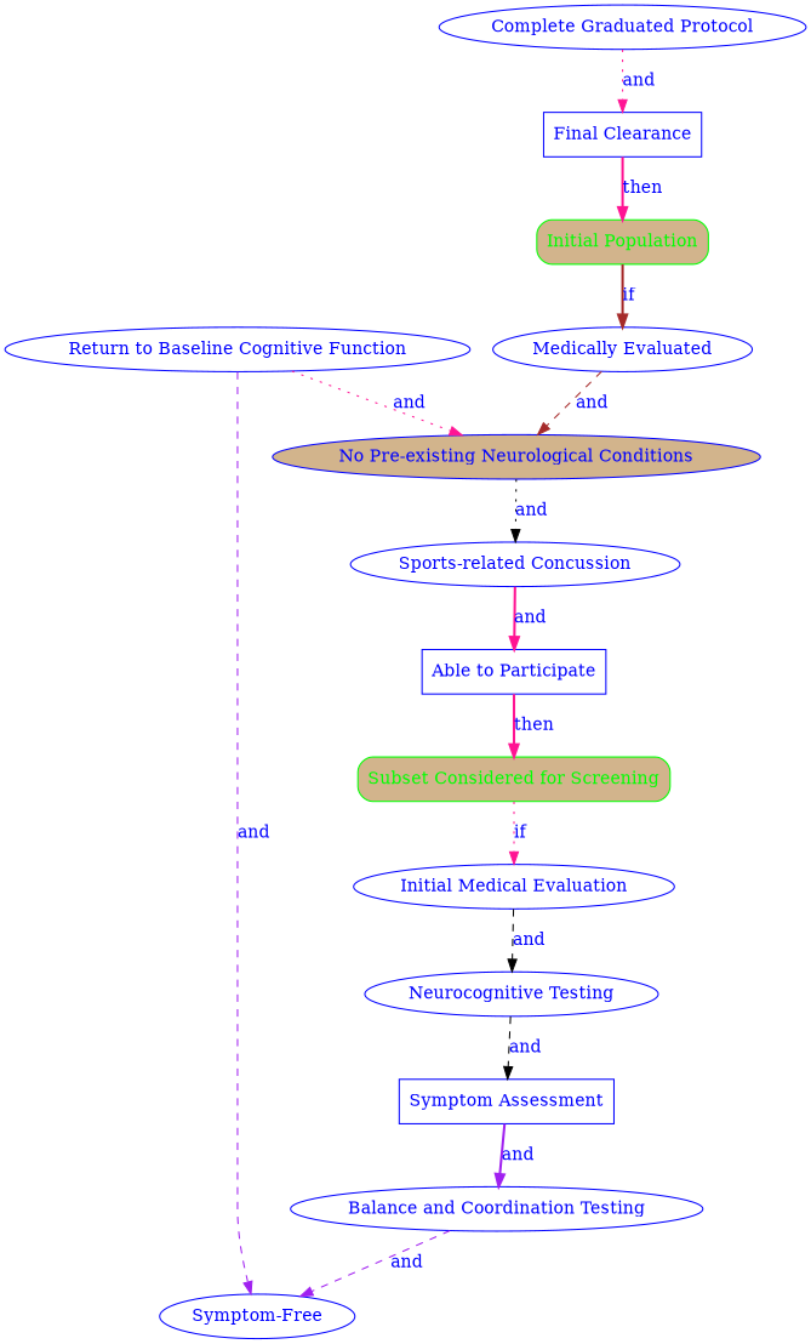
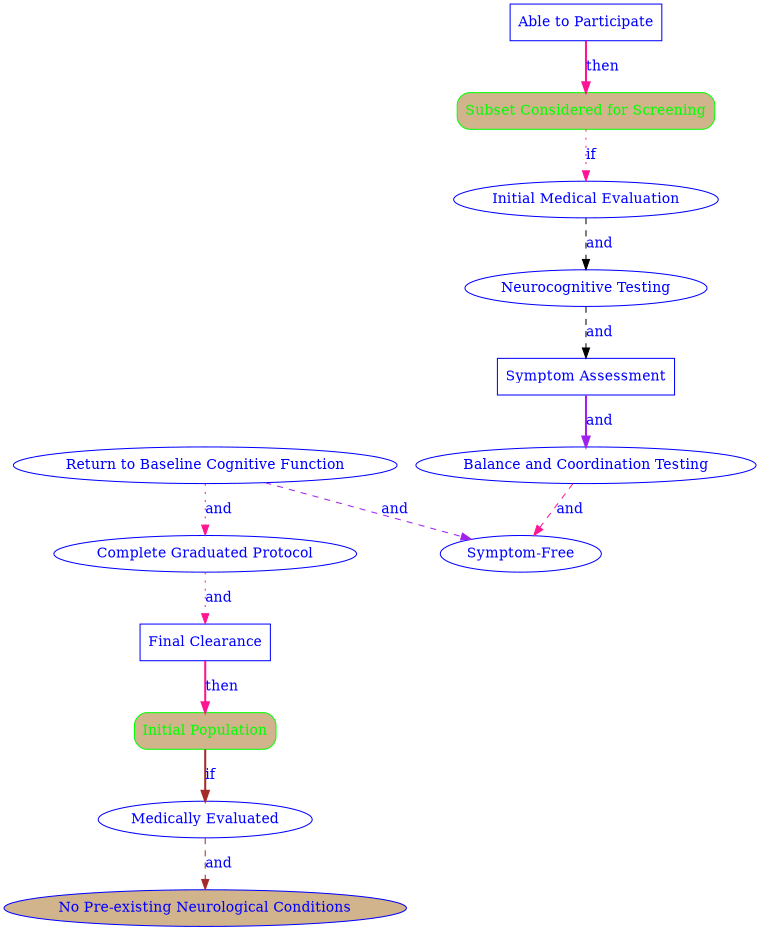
  digraph {
    rankdir=TB
    node [color=blue fillcolor=white fontcolor=blue shape=ellipse style=filled]
    edge [color=deeppink fontcolor=blue style=bold]
    n1 [color=green fillcolor=tan fontcolor=green label="Initial Population" shape=box style="rounded,filled"]
    n2 [label="Medically Evaluated"]
    n3 [fillcolor=tan label="No Pre-existing Neurological Conditions"]
    n4 [color=green fillcolor=tan fontcolor=green label="Subset Considered for Screening" shape=box style="rounded,filled"]
    n5 [label="Initial Medical Evaluation"]
    n6 [label="Neurocognitive Testing"]
-   n7 [label="Sports-related Concussion"]
    n8 [label="Able to Participate" shape=box]
    n9 [label="Symptom Assessment" shape=box]
    n10 [label="Balance and Coordination Testing"]
    n11 [label="Symptom-Free"]
    n12 [label="Return to Baseline Cognitive Function"]
    n13 [label="Complete Graduated Protocol"]
    n14 [label="Final Clearance" shape=box]
    n1 -> n2 [color=brown label=if]
    n2 -> n3 [color=brown label=and style=dashed]
-   n3 -> n7 [color=black label=and style=dotted]
    n4 -> n5 [label=if style=dotted]
    n5 -> n6 [color=black label=and style=dashed]
    n6 -> n9 [color=black label=and style=dashed]
-   n7 -> n8 [label=and]
    n8 -> n4 [label=then]
    n9 -> n10 [color=purple label=and]
-   n10 -> n11 [color=purple label=and style=dashed]
+   n10 -> n11 [label=and style=dashed]
    n12 -> n11 [color=purple label=and style=dashed]
-   n12 -> n3 [label=and style=dotted]
+   n12 -> n13 [label=and style=dotted]
    n13 -> n14 [label=and style=dotted]
    n14 -> n1 [label=then]
  }
